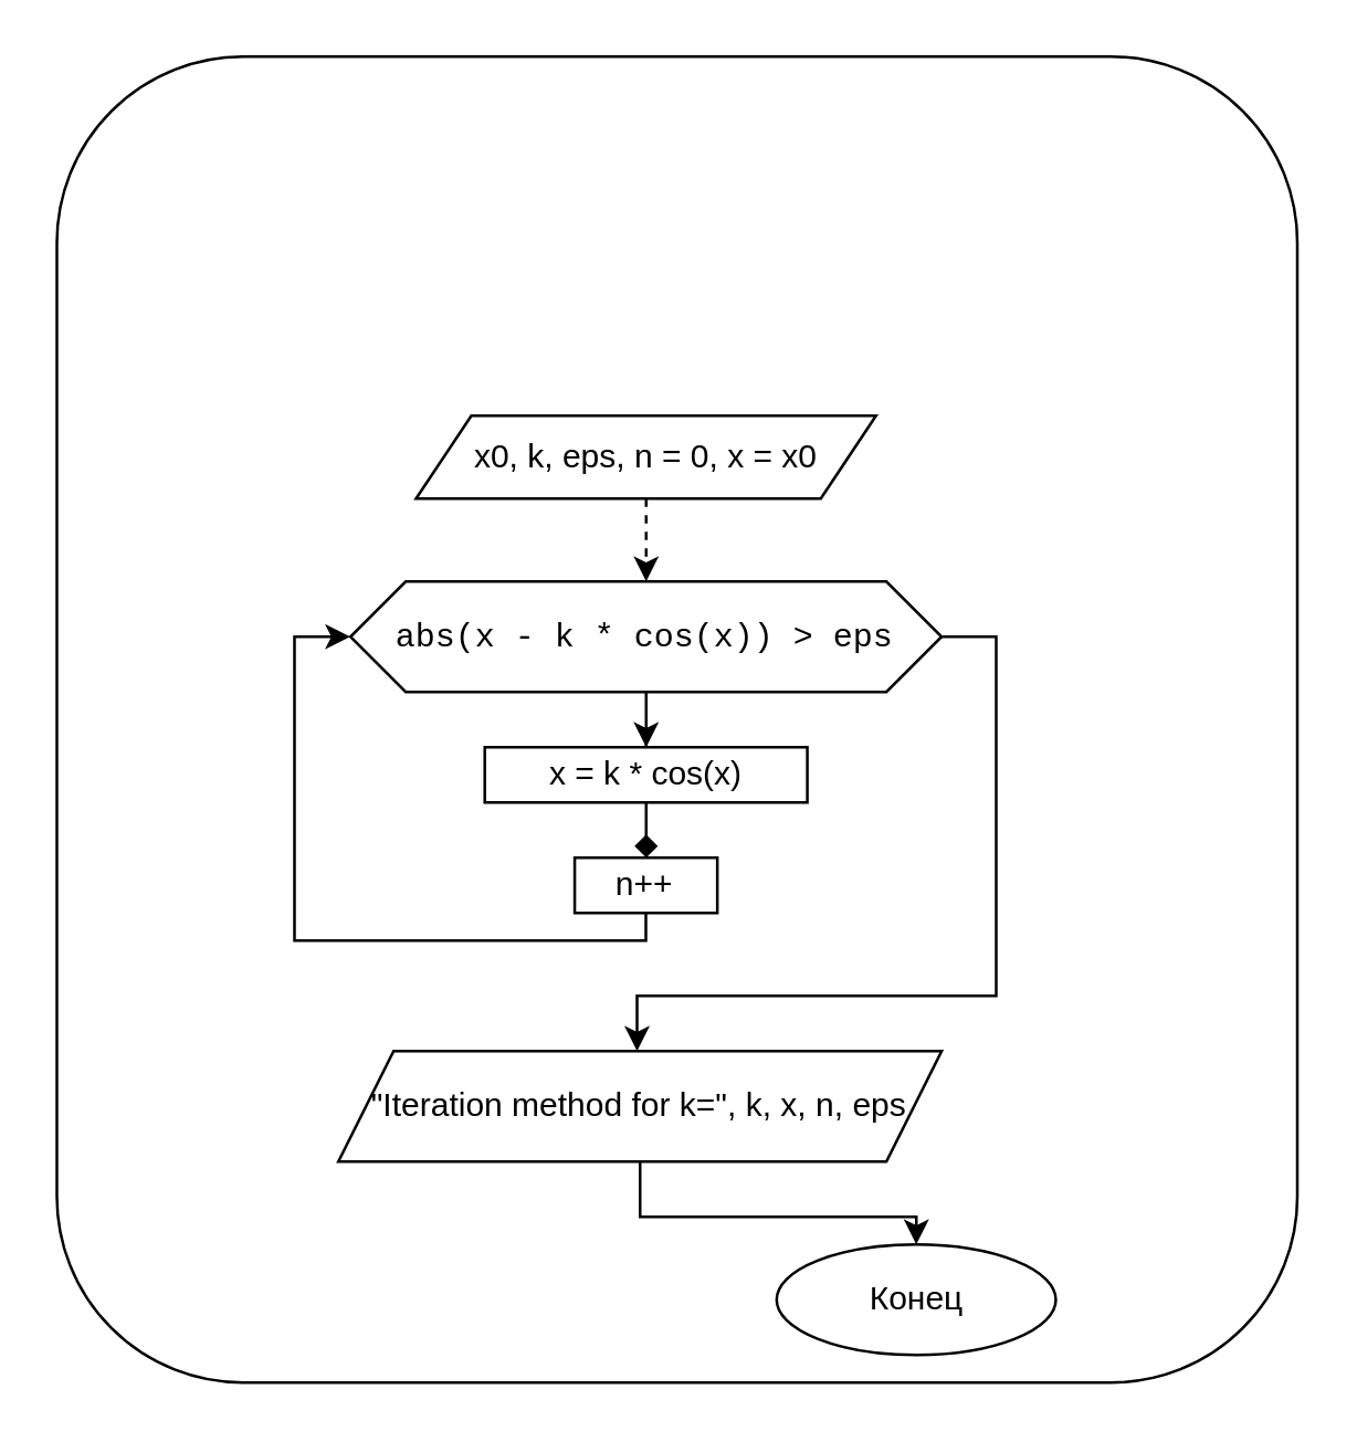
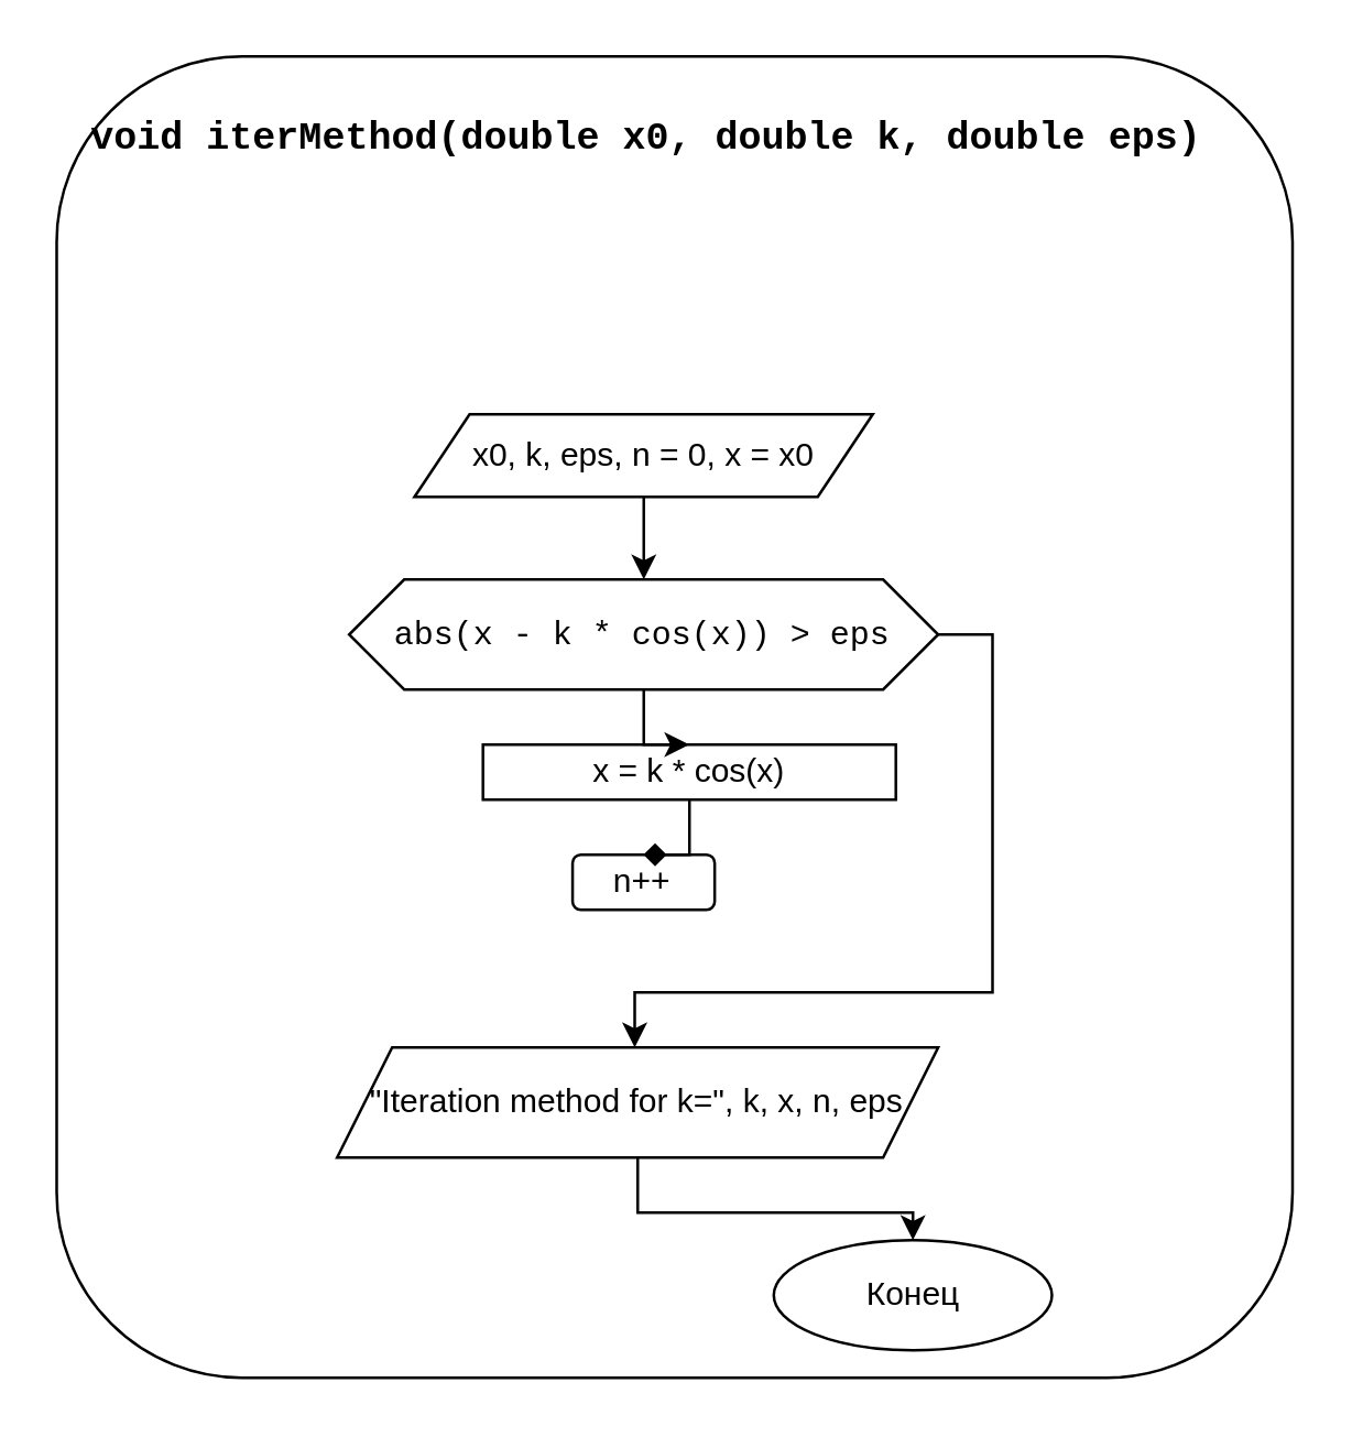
  <mxCell id="0" />
  <mxCell id="1" parent="0" />
  <mxCell id="2" value="" style="rounded=1;whiteSpace=wrap;html=1;fillColor=none;arcSize=15;" parent="1" vertex="1"><mxGeometry x="20" y="20" width="449" height="480" as="geometry" /></mxCell>
- <mxCell id="4" value="" style="edgeStyle=orthogonalEdgeStyle;rounded=0;orthogonalLoop=1;jettySize=auto;html=1;dashed=1;" parent="1" source="5" target="8" edge="1"><mxGeometry relative="1" as="geometry" /></mxCell>
+ <mxCell id="3" value="&lt;div style=&quot;font-family: &amp;#34;menlo&amp;#34; , &amp;#34;monaco&amp;#34; , &amp;#34;courier new&amp;#34; , monospace ; line-height: 18px&quot;&gt;&lt;font style=&quot;font-size: 14px&quot;&gt;&lt;b&gt;&lt;span&gt;void&lt;/span&gt; &lt;span&gt;iterMethod&lt;/span&gt;(&lt;span&gt;double&lt;/span&gt; x0, &lt;span&gt;double&lt;/span&gt; k, &lt;span&gt;double&lt;/span&gt; eps)&lt;/b&gt;&lt;/font&gt;&lt;/div&gt;" style="text;html=1;align=center;verticalAlign=middle;resizable=0;points=[];autosize=1;strokeColor=none;fillColor=none;" parent="1" vertex="1"><mxGeometry x="24" y="40" width="420" height="20" as="geometry" /></mxCell>
+ <mxCell id="4" value="" style="edgeStyle=orthogonalEdgeStyle;rounded=0;orthogonalLoop=1;jettySize=auto;html=1;" parent="1" source="5" target="8" edge="1"><mxGeometry relative="1" as="geometry" /></mxCell>
  <mxCell id="5" value="x0, k, eps, n = 0, x = x0" style="shape=parallelogram;perimeter=parallelogramPerimeter;whiteSpace=wrap;html=1;fixedSize=1;fillColor=none;" parent="1" vertex="1"><mxGeometry x="150" y="150" width="166.5" height="30" as="geometry" /></mxCell>
  <mxCell id="6" value="" style="edgeStyle=orthogonalEdgeStyle;rounded=0;orthogonalLoop=1;jettySize=auto;html=1;" parent="1" source="8" target="11" edge="1"><mxGeometry relative="1" as="geometry" /></mxCell>
  <mxCell id="7" value="" style="edgeStyle=orthogonalEdgeStyle;rounded=0;orthogonalLoop=1;jettySize=auto;html=1;" parent="1" source="8" target="15" edge="1"><mxGeometry relative="1" as="geometry"><Array as="points"><mxPoint x="360" y="230" /><mxPoint x="360" y="360" /><mxPoint x="230" y="360" /></Array></mxGeometry></mxCell>
  <mxCell id="8" value="&lt;div style=&quot;font-family: menlo, monaco, &amp;quot;courier new&amp;quot;, monospace; line-height: 18px;&quot;&gt;&lt;span style=&quot;&quot;&gt;abs&lt;/span&gt;(&lt;span style=&quot;&quot;&gt;x&lt;/span&gt; &lt;span style=&quot;&quot;&gt;-&lt;/span&gt; k &lt;span style=&quot;&quot;&gt;*&lt;/span&gt; &lt;span style=&quot;&quot;&gt;cos&lt;/span&gt;(&lt;span style=&quot;&quot;&gt;x&lt;/span&gt;)) &lt;span style=&quot;&quot;&gt;&amp;gt;&lt;/span&gt; eps&lt;/div&gt;" style="shape=hexagon;perimeter=hexagonPerimeter2;whiteSpace=wrap;html=1;fixedSize=1;fillColor=none;" parent="1" vertex="1"><mxGeometry x="126.25" y="210" width="214" height="40" as="geometry" /></mxCell>
  <mxCell id="9" style="edgeStyle=orthogonalEdgeStyle;rounded=0;orthogonalLoop=1;jettySize=auto;html=1;exitX=0.5;exitY=1;exitDx=0;exitDy=0;" parent="1" source="8" target="8" edge="1"><mxGeometry relative="1" as="geometry" /></mxCell>
  <mxCell id="10" value="" style="edgeStyle=orthogonalEdgeStyle;rounded=0;orthogonalLoop=1;jettySize=auto;html=1;endArrow=diamond;" parent="1" source="11" target="13" edge="1"><mxGeometry relative="1" as="geometry" /></mxCell>
- <mxCell id="11" value="x = k * cos(x)" style="whiteSpace=wrap;html=1;fillColor=none;" parent="1" vertex="1"><mxGeometry x="174.88" y="270" width="116.75" height="20" as="geometry" /></mxCell>
- <mxCell id="12" value="" style="edgeStyle=orthogonalEdgeStyle;rounded=0;orthogonalLoop=1;jettySize=auto;html=1;entryX=0;entryY=0.5;entryDx=0;entryDy=0;" parent="1" source="13" target="8" edge="1"><mxGeometry relative="1" as="geometry"><mxPoint x="233.2" y="390" as="targetPoint" /><Array as="points"><mxPoint x="233" y="340" /><mxPoint x="106" y="340" /><mxPoint x="106" y="230" /></Array></mxGeometry></mxCell>
- <mxCell id="13" value="n++" style="whiteSpace=wrap;html=1;fillColor=none;" parent="1" vertex="1"><mxGeometry x="207.43" y="310" width="51.63" height="20" as="geometry" /></mxCell>
+ <mxCell id="11" value="x = k * cos(x)" style="whiteSpace=wrap;html=1;fillColor=none;" parent="1" vertex="1"><mxGeometry x="174.88" y="270" width="150" height="20" as="geometry" /></mxCell>
+ <mxCell id="13" value="n++" style="whiteSpace=wrap;html=1;fillColor=none;rounded=1;" parent="1" vertex="1"><mxGeometry x="207.43" y="310" width="51.63" height="20" as="geometry" /></mxCell>
  <mxCell id="14" value="" style="edgeStyle=orthogonalEdgeStyle;rounded=0;orthogonalLoop=1;jettySize=auto;html=1;" parent="1" source="15" target="16" edge="1"><mxGeometry relative="1" as="geometry" /></mxCell>
  <mxCell id="15" value="&quot;Iteration method for k=&quot;, k, x, n, eps" style="shape=parallelogram;perimeter=parallelogramPerimeter;whiteSpace=wrap;html=1;fixedSize=1;fillColor=none;" parent="1" vertex="1"><mxGeometry x="121.88" y="380" width="218.37" height="40" as="geometry" /></mxCell>
  <mxCell id="16" value="Конец" style="ellipse;whiteSpace=wrap;html=1;fillColor=none;" parent="1" vertex="1"><mxGeometry x="280.53" y="450" width="101.07" height="40" as="geometry" /></mxCell>
